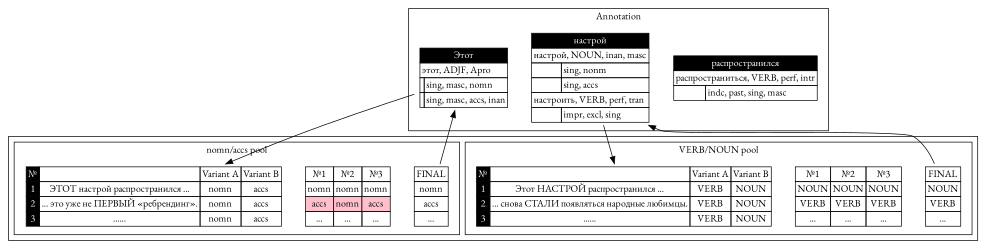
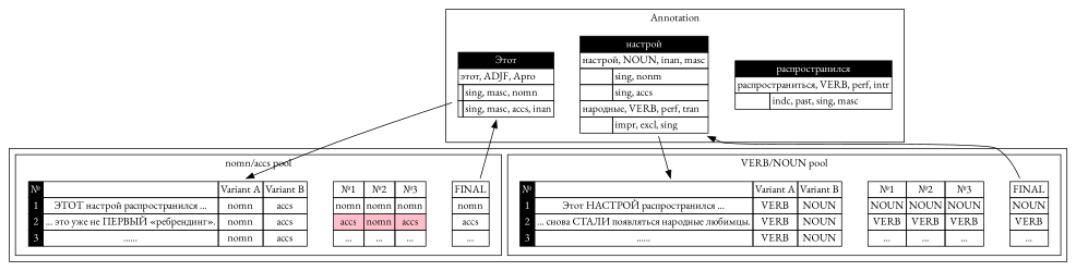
  digraph {
    fontname="EB Garamond"
    node [shape=none fontname="EB Garamond"]
    edge [style=invis fontname="EB Garamond"]
    n1 [label=<   <table border="0" cellborder="1" cellspacing="0">     <tr><td colspan="2" bgcolor="black"><font color="white">Этот</font></td></tr>     <tr><td colspan="2" align="left">этот, ADJF, Apro</td></tr>     <tr><td></td><td align="left">sing, masc, nomn</td></tr>     <tr><td></td><td align="left">sing, masc, accs, inan</td></tr>   </table>>]
-   n2 [label=<   <table border="0" cellborder="1" cellspacing="0">     <tr><td colspan="2" bgcolor="black"><font color="white">настрой</font></td></tr>     <tr><td colspan="2" align="left">настрой, NOUN, inan, masc</td></tr>     <tr><td></td><td align="left">sing, nonm</td></tr>     <tr><td></td><td align="left">sing, accs</td></tr>     <tr><td colspan="2" align="left">настроить, VERB, perf, tran</td></tr>     <tr><td></td><td align="left">impr, excl, sing</td></tr>   </table>>]
+   n2 [label=<   <table border="0" cellborder="1" cellspacing="0">     <tr><td colspan="2" bgcolor="black"><font color="white">настрой</font></td></tr>     <tr><td colspan="2" align="left">настрой, NOUN, inan, masc</td></tr>     <tr><td></td><td align="left">sing, nonm</td></tr>     <tr><td></td><td align="left">sing, accs</td></tr>     <tr><td colspan="2" align="left">народные, VERB, perf, tran</td></tr>     <tr><td></td><td align="left">impr, excl, sing</td></tr>   </table>>]
    n3 [label=<   <table border="0" cellborder="1" cellspacing="0">     <tr><td colspan="2" bgcolor="black"><font color="white">распространился</font></td></tr>     <tr><td colspan="2" align="left">распространиться, VERB, perf, intr</td></tr>     <tr><td></td><td align="left">indc, past, sing, masc</td></tr>   </table>>]
    n4 [label=<   <table border="0" cellborder="1" cellspacing="0">     <tr><td bgcolor="black"><font color="white">№</font></td>     <td></td>     <td>Variant A</td><td>Variant B</td></tr>     <tr><td bgcolor="black"><font color="white">1</font></td>     <td>ЭТОТ настрой распространился ...</td>     <td>nomn</td><td>accs</td></tr>     <tr><td bgcolor="black"><font color="white">2</font></td>     <td>... это уже не ПЕРВЫЙ «ребрендинг».</td>     <td>nomn</td><td>accs</td></tr>     <tr><td bgcolor="black"><font color="white">3</font></td>     <td>......</td>     <td>nomn</td><td>accs</td></tr>   </table>>]
    n5 [label=<   <table border="0" cellborder="1" cellspacing="0">     <tr>     <td>№1</td><td>№2</td><td>№3</td></tr>     <tr><td>nomn</td><td>nomn</td><td>nomn</td></tr>     <tr><td bgcolor="pink">accs</td><td bgcolor="pink">nomn</td><td bgcolor="pink">accs</td></tr>     <tr><td>...</td><td>...</td><td>...</td></tr>   </table>>]
    n6 [label=<   <table border="0" cellborder="1" cellspacing="0">     <tr><td>FINAL</td></tr>     <tr><td>nomn</td></tr>     <tr><td>accs</td></tr>     <tr><td>...</td></tr>   </table>>]
    n7 [label=<   <table border="0" cellborder="1" cellspacing="0">     <tr><td bgcolor="black"><font color="white">№</font></td>     <td></td>     <td>Variant A</td><td>Variant B</td></tr>     <tr><td bgcolor="black"><font color="white">1</font></td>     <td>Этот НАСТРОЙ распространился ...</td>     <td>VERB</td><td>NOUN</td></tr>     <tr><td bgcolor="black"><font color="white">2</font></td>     <td>... снова СТАЛИ появляться народные любимцы.</td>     <td>VERB</td><td>NOUN</td></tr>     <tr><td bgcolor="black"><font color="white">3</font></td>     <td>......</td>     <td>VERB</td><td>NOUN</td></tr>   </table>>]
    n8 [label=<   <table border="0" cellborder="1" cellspacing="0">     <tr>     <td>№1</td><td>№2</td><td>№3</td></tr>     <tr><td>NOUN</td><td>NOUN</td><td>NOUN</td></tr>     <tr><td>VERB</td><td>VERB</td><td>VERB</td></tr>     <tr><td>...</td><td>...</td><td>...</td></tr>   </table>>]
    n9 [label=<   <table border="0" cellborder="1" cellspacing="0">     <tr><td>FINAL</td></tr>     <tr><td>NOUN</td></tr>     <tr><td>VERB</td></tr>     <tr><td>...</td></tr>   </table>>]
    subgraph cluster_1 {
      label=Annotation
      subgraph sub_2 {
        label=Annotation
        rank=same
        n1
        n2
        n3
      }
    }
    subgraph cluster_3 {
      rankdir=TB
      subgraph cluster_4 {
        label="nomn/accs pool"
        rankdir=TB
        subgraph sub_5 {
          label="nomn/accs pool"
          rank=same
          rankdir=TB
          n4
          n5
          n6
        }
      }
      subgraph cluster_6 {
        label="VERB/NOUN pool"
        rankdir=TB
        subgraph sub_7 {
          label="VERB/NOUN pool"
          rank=same
          rankdir=TB
          n7
          n8
          n9
        }
      }
    }
    n1 -> n2
    n1 -> n4 [style=""]
    n2 -> n3
    n2 -> n7 [style=""]
    n4 -> n5
    n5 -> n6
    n6 -> n1 [style=""]
    n7 -> n8
    n8 -> n9
    n9 -> n2 [style=""]
  }
